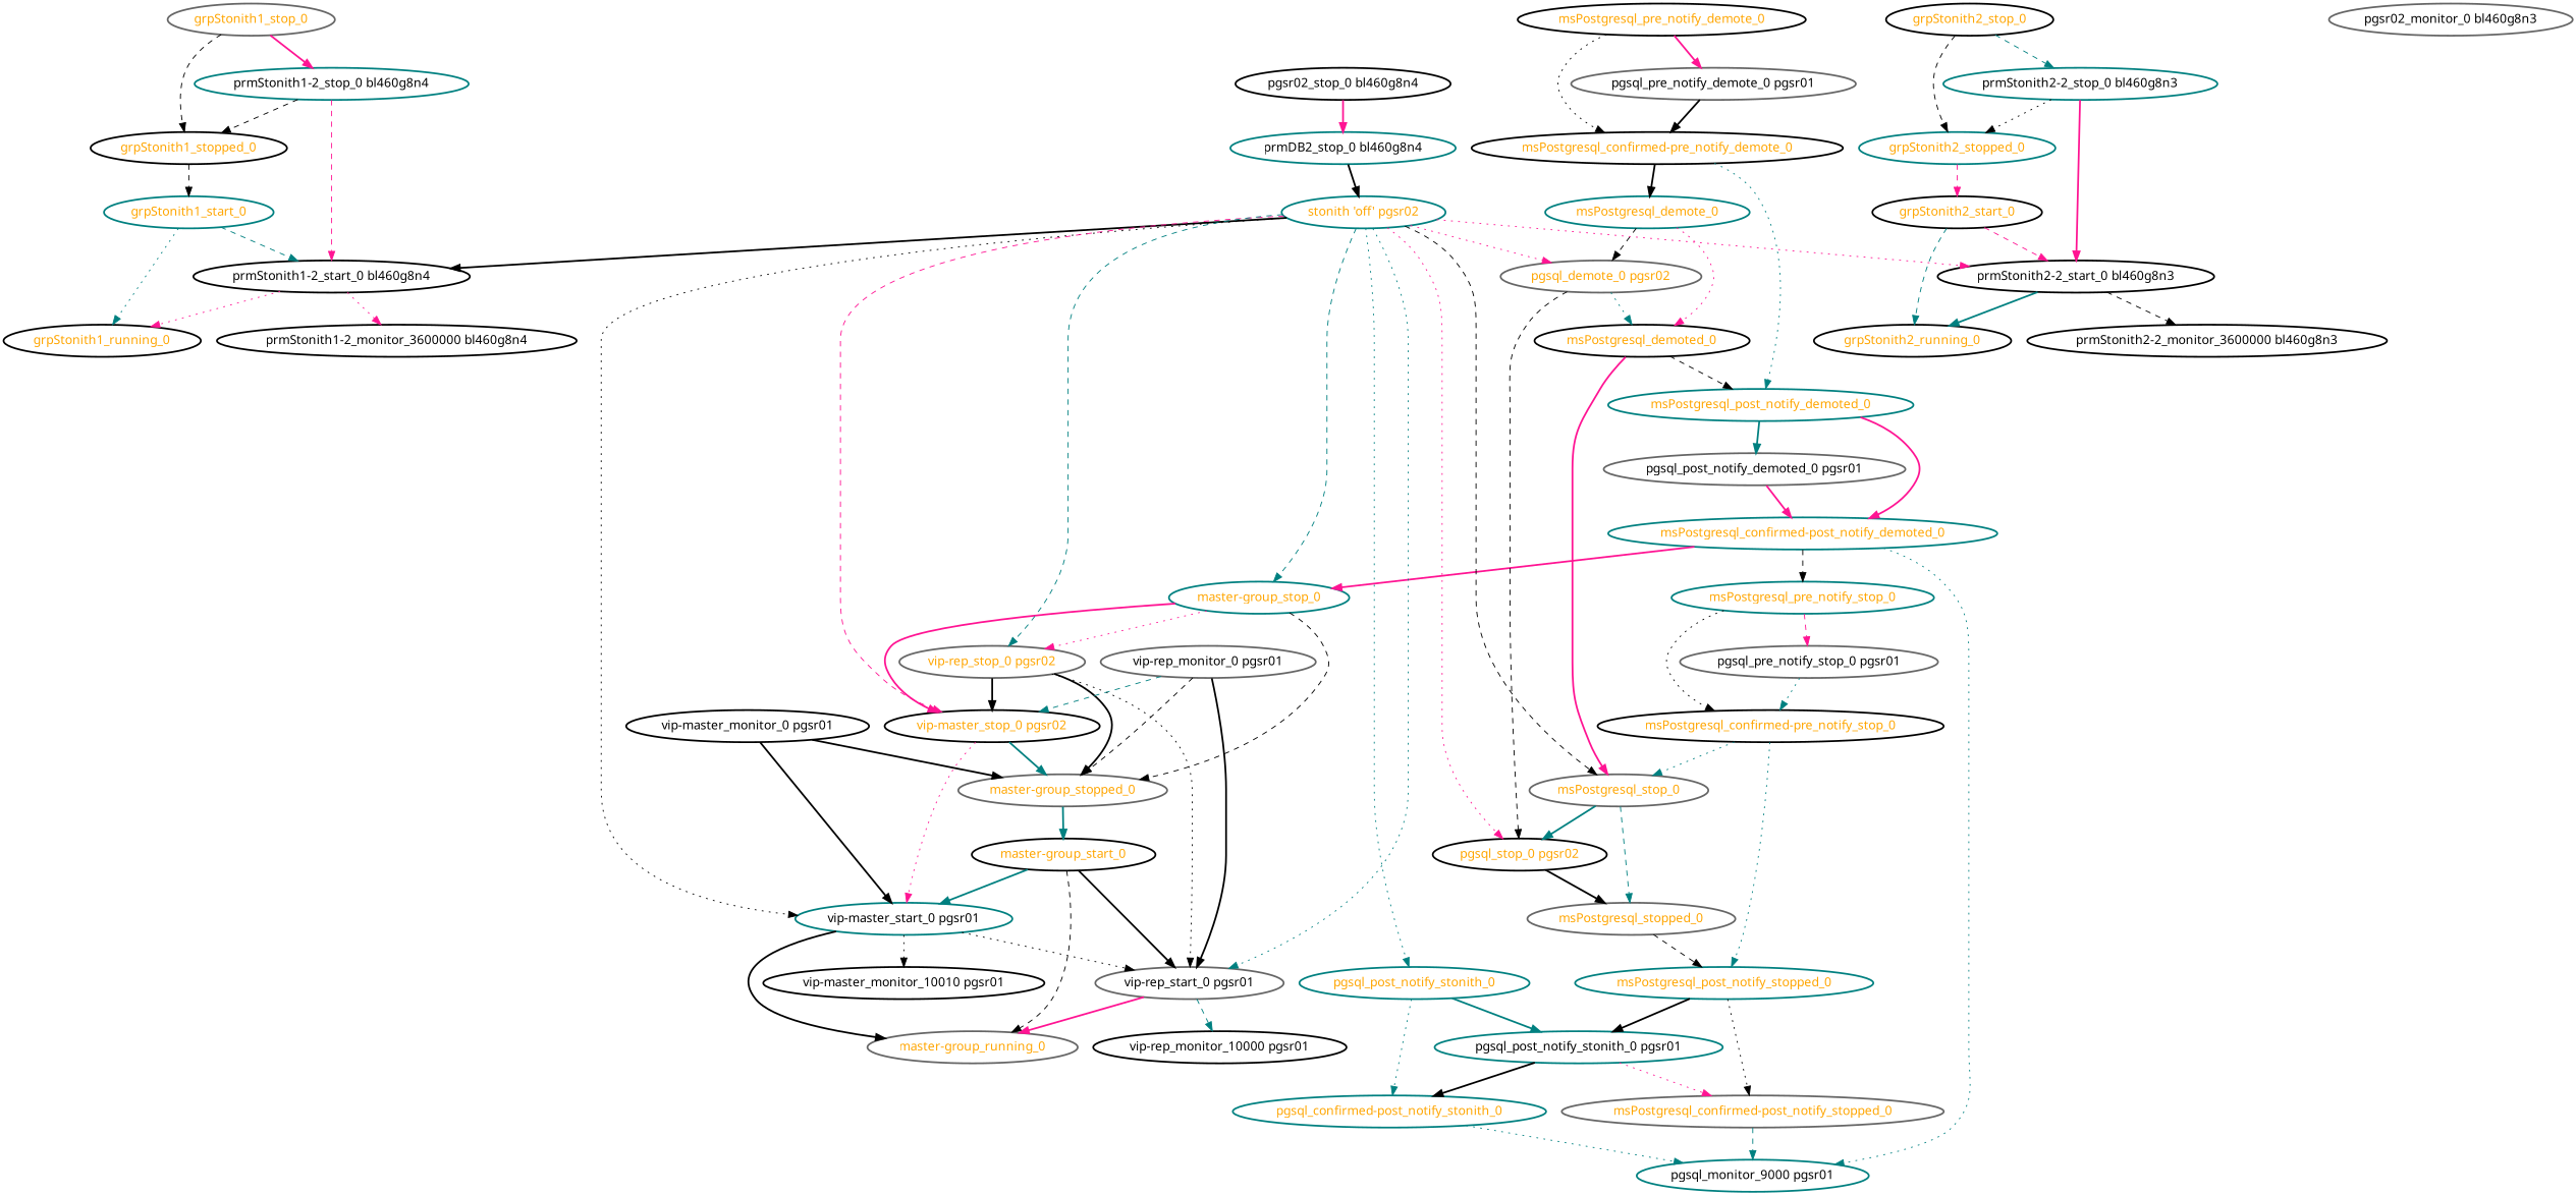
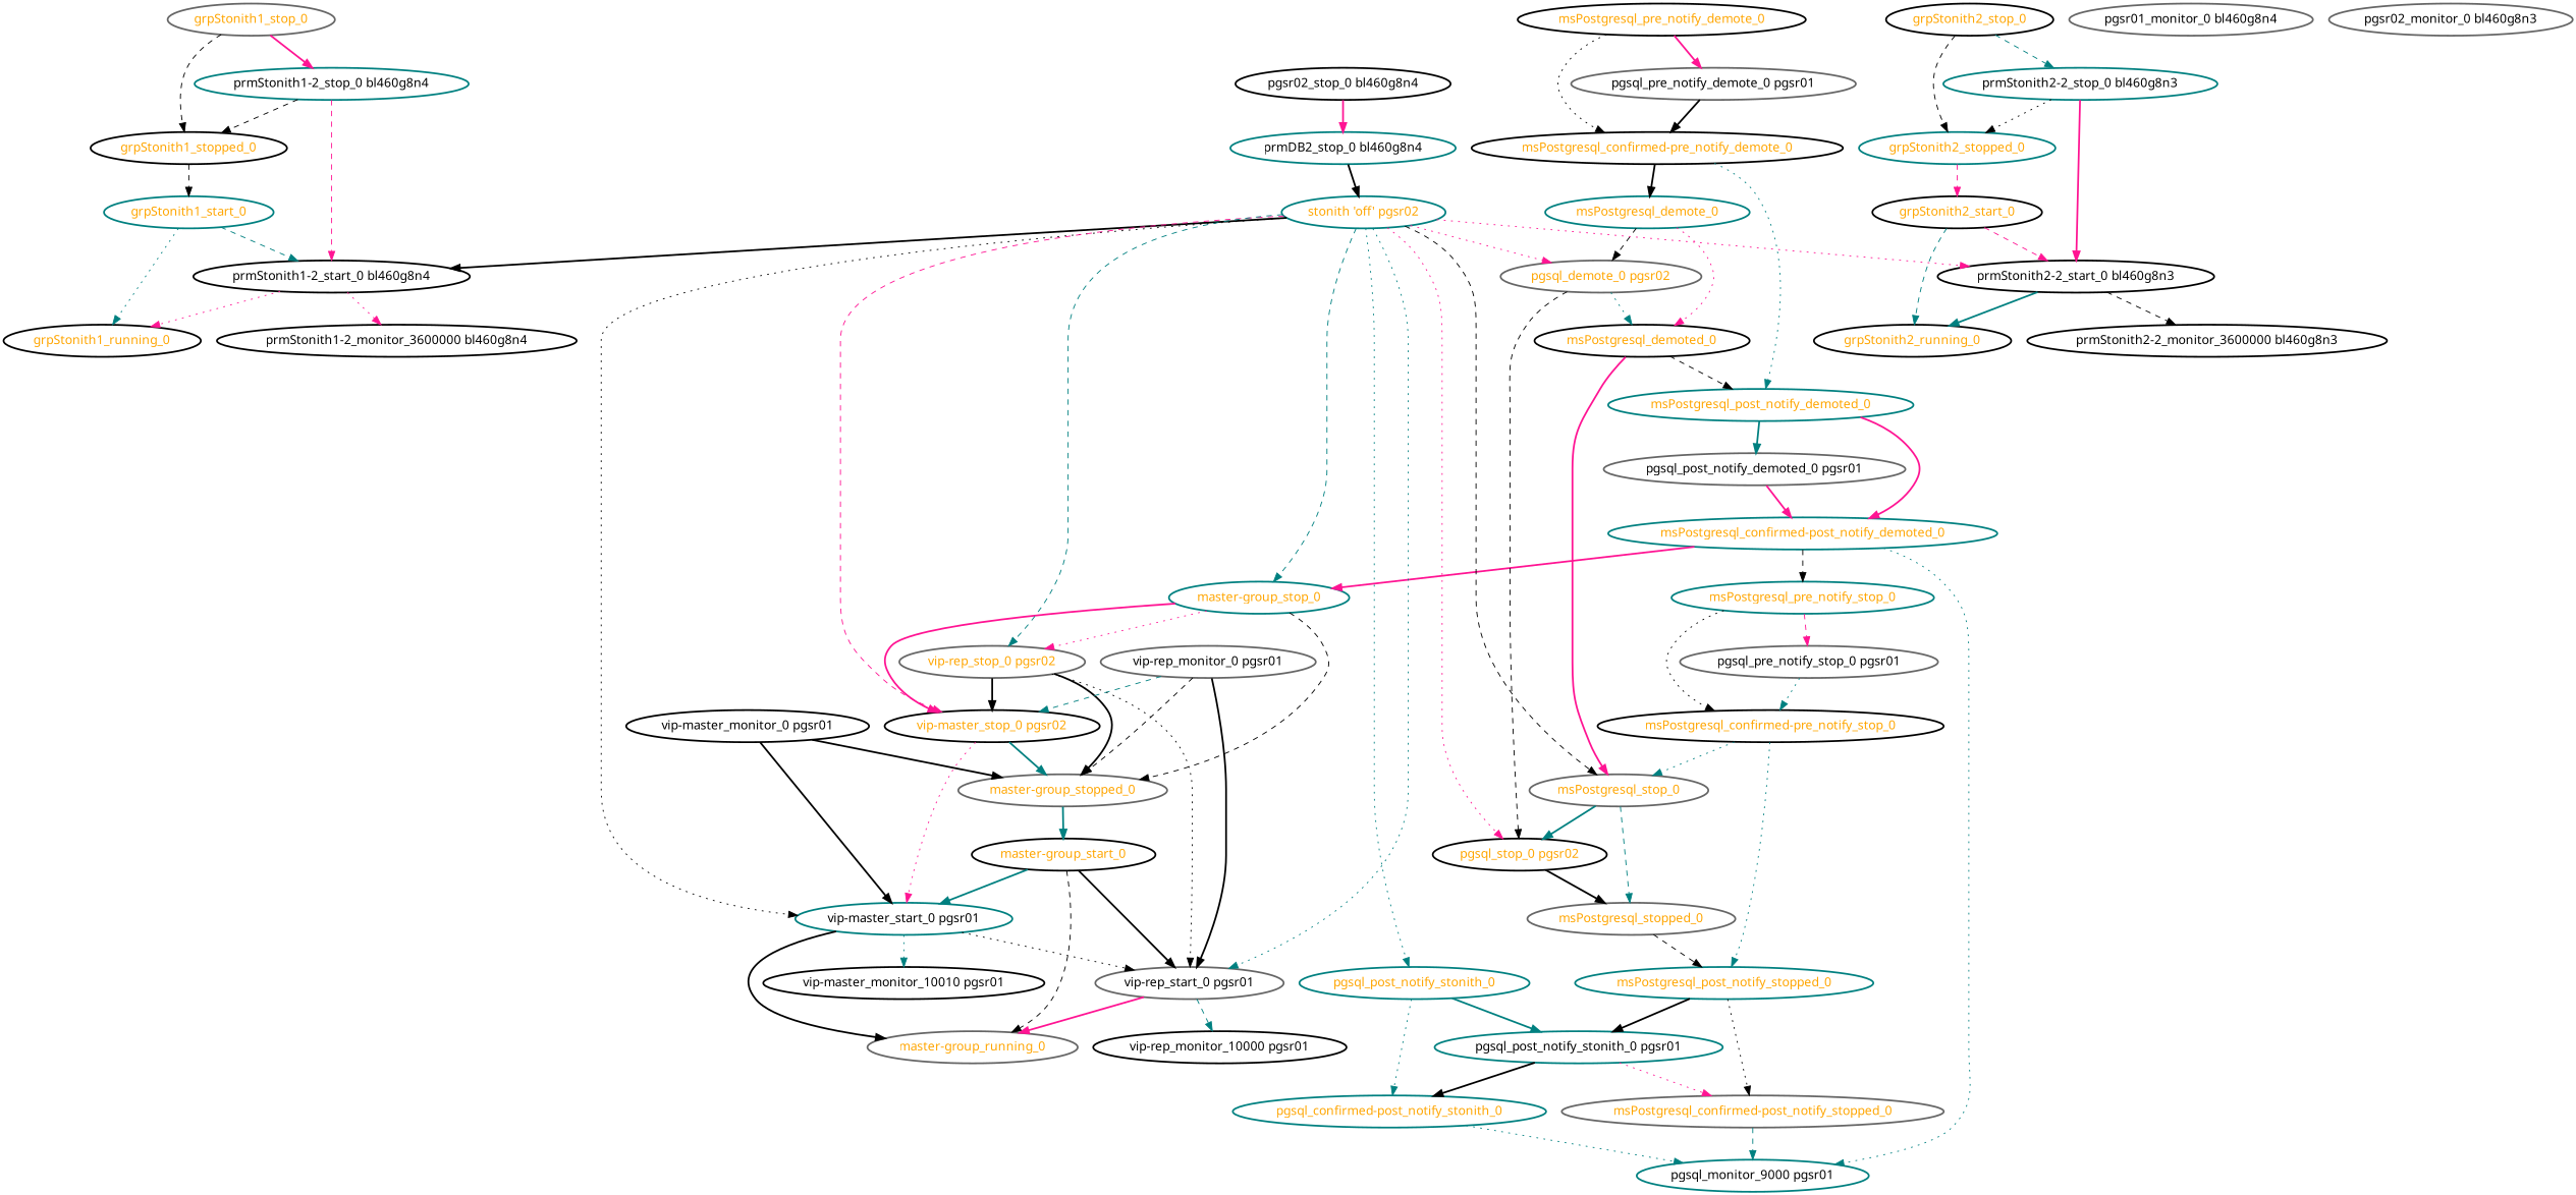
  digraph {
    fontname="Noto Sans"
    node [color=black fontcolor=orange fontname="Noto Sans" style=bold]
    edge [color=black fontname="Noto Sans" style=bold]
    grpStonith1_start_0 [color=teal]
    grpStonith1_running_0
    "prmStonith1-2_start_0 bl460g8n4" [fontcolor=black]
    "prmStonith1-2_monitor_3600000 bl460g8n4" [fontcolor=black]
    grpStonith1_stop_0 [color=gray40]
    grpStonith1_stopped_0
    "prmStonith1-2_stop_0 bl460g8n4" [color=teal fontcolor=black]
    grpStonith2_start_0
    grpStonith2_running_0
    "prmStonith2-2_start_0 bl460g8n3" [fontcolor=black]
    "prmStonith2-2_monitor_3600000 bl460g8n3" [fontcolor=black]
    grpStonith2_stopped_0 [color=teal]
    grpStonith2_stop_0
    "prmStonith2-2_stop_0 bl460g8n3" [color=teal fontcolor=black]
    "master-group_running_0" [color=gray40]
    "master-group_start_0"
    "vip-master_start_0 pgsr01" [color=teal fontcolor=black]
    "vip-rep_start_0 pgsr01" [color=gray40 fontcolor=black]
    n19 [fontcolor=black label="vip-master_monitor_10010 pgsr01"]
    "vip-rep_monitor_10000 pgsr01" [fontcolor=black]
    "master-group_stop_0" [color=teal]
    "master-group_stopped_0" [color=gray40]
    "vip-master_stop_0 pgsr02"
    "vip-rep_stop_0 pgsr02" [color=gray40]
    "msPostgresql_confirmed-post_notify_demoted_0" [color=teal]
    msPostgresql_pre_notify_stop_0 [color=teal]
    "pgsql_monitor_9000 pgsr01" [color=teal fontcolor=black]
    "msPostgresql_confirmed-pre_notify_stop_0"
    "pgsql_pre_notify_stop_0 pgsr01" [color=gray40 fontcolor=black]
    msPostgresql_post_notify_stopped_0 [color=teal]
    msPostgresql_stop_0 [color=gray40]
    "msPostgresql_confirmed-post_notify_stopped_0" [color=gray40]
    msPostgresql_demote_0 [color=teal]
    "msPostgresql_confirmed-pre_notify_demote_0"
    msPostgresql_post_notify_demoted_0 [color=teal]
    msPostgresql_demoted_0
    "pgsql_demote_0 pgsr02" [color=gray40]
    "pgsql_post_notify_demoted_0 pgsr01" [color=gray40 fontcolor=black]
    "pgsql_stop_0 pgsr02"
    "pgsql_post_notify_stonith_0 pgsr01" [color=teal fontcolor=black]
    msPostgresql_stopped_0 [color=gray40]
    "pgsql_confirmed-post_notify_stonith_0" [color=teal]
    msPostgresql_pre_notify_demote_0
    "pgsql_pre_notify_demote_0 pgsr01" [color=gray40 fontcolor=black]
    pgsql_post_notify_stonith_0 [color=teal]
+   "pgsr01_monitor_0 bl460g8n4" [color=gray40 fontcolor=black]
    "pgsr02_monitor_0 bl460g8n3" [color=gray40 fontcolor=black]
    "pgsr02_stop_0 bl460g8n4" [fontcolor=black]
    "prmDB2_stop_0 bl460g8n4" [color=teal fontcolor=black]
    "stonith 'off' pgsr02" [color=teal]
    "vip-master_monitor_0 pgsr01" [fontcolor=black]
    "vip-rep_monitor_0 pgsr01" [color=gray40 fontcolor=black]
    grpStonith1_start_0 -> grpStonith1_running_0 [color=teal style=dotted]
    grpStonith1_start_0 -> "prmStonith1-2_start_0 bl460g8n4" [color=teal style=dashed]
    "prmStonith1-2_start_0 bl460g8n4" -> grpStonith1_running_0 [color=deeppink style=dotted]
    "prmStonith1-2_start_0 bl460g8n4" -> "prmStonith1-2_monitor_3600000 bl460g8n4" [color=deeppink style=dotted]
    grpStonith1_stop_0 -> grpStonith1_stopped_0 [style=dashed]
    grpStonith1_stop_0 -> "prmStonith1-2_stop_0 bl460g8n4" [color=deeppink]
    grpStonith1_stopped_0 -> grpStonith1_start_0 [style=dashed]
    "prmStonith1-2_stop_0 bl460g8n4" -> "prmStonith1-2_start_0 bl460g8n4" [color=deeppink style=dashed]
    "prmStonith1-2_stop_0 bl460g8n4" -> grpStonith1_stopped_0 [style=dashed]
    grpStonith2_start_0 -> grpStonith2_running_0 [color=teal style=dashed]
    grpStonith2_start_0 -> "prmStonith2-2_start_0 bl460g8n3" [color=deeppink style=dashed]
    "prmStonith2-2_start_0 bl460g8n3" -> grpStonith2_running_0 [color=teal]
    "prmStonith2-2_start_0 bl460g8n3" -> "prmStonith2-2_monitor_3600000 bl460g8n3" [style=dashed]
    grpStonith2_stopped_0 -> grpStonith2_start_0 [color=deeppink style=dashed]
    grpStonith2_stop_0 -> grpStonith2_stopped_0 [style=dashed]
    grpStonith2_stop_0 -> "prmStonith2-2_stop_0 bl460g8n3" [color=teal style=dashed]
    "prmStonith2-2_stop_0 bl460g8n3" -> "prmStonith2-2_start_0 bl460g8n3" [color=deeppink]
    "prmStonith2-2_stop_0 bl460g8n3" -> grpStonith2_stopped_0 [style=dotted]
    "master-group_start_0" -> "master-group_running_0" [style=dashed]
    "master-group_start_0" -> "vip-master_start_0 pgsr01" [color=teal]
    "master-group_start_0" -> "vip-rep_start_0 pgsr01"
    "vip-master_start_0 pgsr01" -> "master-group_running_0"
    "vip-master_start_0 pgsr01" -> "vip-rep_start_0 pgsr01" [style=dotted]
-   "vip-master_start_0 pgsr01" -> n19 [style=dotted]
+   "vip-master_start_0 pgsr01" -> n19 [color=teal style=dotted]
    "vip-rep_start_0 pgsr01" -> "master-group_running_0" [color=deeppink]
    "vip-rep_start_0 pgsr01" -> "vip-rep_monitor_10000 pgsr01" [color=teal style=dashed]
    "master-group_stop_0" -> "master-group_stopped_0" [style=dashed]
    "master-group_stop_0" -> "vip-master_stop_0 pgsr02" [color=deeppink]
    "master-group_stop_0" -> "vip-rep_stop_0 pgsr02" [color=deeppink style=dotted]
    "master-group_stopped_0" -> "master-group_start_0" [color=teal]
    "vip-master_stop_0 pgsr02" -> "vip-master_start_0 pgsr01" [color=deeppink style=dotted]
    "vip-master_stop_0 pgsr02" -> "master-group_stopped_0" [color=teal]
    "vip-rep_stop_0 pgsr02" -> "vip-rep_start_0 pgsr01" [style=dotted]
    "vip-rep_stop_0 pgsr02" -> "master-group_stopped_0"
    "vip-rep_stop_0 pgsr02" -> "vip-master_stop_0 pgsr02"
    "msPostgresql_confirmed-post_notify_demoted_0" -> "master-group_stop_0" [color=deeppink]
    "msPostgresql_confirmed-post_notify_demoted_0" -> msPostgresql_pre_notify_stop_0 [style=dashed]
    "msPostgresql_confirmed-post_notify_demoted_0" -> "pgsql_monitor_9000 pgsr01" [color=teal style=dotted]
    msPostgresql_pre_notify_stop_0 -> "msPostgresql_confirmed-pre_notify_stop_0" [style=dotted]
    msPostgresql_pre_notify_stop_0 -> "pgsql_pre_notify_stop_0 pgsr01" [color=deeppink style=dashed]
    "msPostgresql_confirmed-pre_notify_stop_0" -> msPostgresql_post_notify_stopped_0 [color=teal style=dotted]
    "msPostgresql_confirmed-pre_notify_stop_0" -> msPostgresql_stop_0 [color=teal style=dotted]
    "pgsql_pre_notify_stop_0 pgsr01" -> "msPostgresql_confirmed-pre_notify_stop_0" [color=teal style=dotted]
    msPostgresql_post_notify_stopped_0 -> "msPostgresql_confirmed-post_notify_stopped_0" [style=dotted]
    msPostgresql_post_notify_stopped_0 -> "pgsql_post_notify_stonith_0 pgsr01"
    msPostgresql_stop_0 -> "pgsql_stop_0 pgsr02" [color=teal]
    msPostgresql_stop_0 -> msPostgresql_stopped_0 [color=teal style=dashed]
    "msPostgresql_confirmed-post_notify_stopped_0" -> "pgsql_monitor_9000 pgsr01" [color=teal style=dashed]
    msPostgresql_demote_0 -> msPostgresql_demoted_0 [color=deeppink style=dotted]
    msPostgresql_demote_0 -> "pgsql_demote_0 pgsr02" [style=dashed]
    "msPostgresql_confirmed-pre_notify_demote_0" -> msPostgresql_demote_0
    "msPostgresql_confirmed-pre_notify_demote_0" -> msPostgresql_post_notify_demoted_0 [color=teal style=dotted]
    msPostgresql_post_notify_demoted_0 -> "msPostgresql_confirmed-post_notify_demoted_0" [color=deeppink]
    msPostgresql_post_notify_demoted_0 -> "pgsql_post_notify_demoted_0 pgsr01" [color=teal]
    msPostgresql_demoted_0 -> msPostgresql_stop_0 [color=deeppink]
    msPostgresql_demoted_0 -> msPostgresql_post_notify_demoted_0 [style=dashed]
    "pgsql_demote_0 pgsr02" -> msPostgresql_demoted_0 [color=teal style=dotted]
    "pgsql_demote_0 pgsr02" -> "pgsql_stop_0 pgsr02" [style=dashed]
    "pgsql_post_notify_demoted_0 pgsr01" -> "msPostgresql_confirmed-post_notify_demoted_0" [color=deeppink]
    "pgsql_stop_0 pgsr02" -> msPostgresql_stopped_0
    "pgsql_post_notify_stonith_0 pgsr01" -> "msPostgresql_confirmed-post_notify_stopped_0" [color=deeppink style=dotted]
    "pgsql_post_notify_stonith_0 pgsr01" -> "pgsql_confirmed-post_notify_stonith_0"
    msPostgresql_stopped_0 -> msPostgresql_post_notify_stopped_0 [style=dashed]
    "pgsql_confirmed-post_notify_stonith_0" -> "pgsql_monitor_9000 pgsr01" [color=teal style=dotted]
    msPostgresql_pre_notify_demote_0 -> "msPostgresql_confirmed-pre_notify_demote_0" [style=dotted]
    msPostgresql_pre_notify_demote_0 -> "pgsql_pre_notify_demote_0 pgsr01" [color=deeppink]
    "pgsql_pre_notify_demote_0 pgsr01" -> "msPostgresql_confirmed-pre_notify_demote_0"
    pgsql_post_notify_stonith_0 -> "pgsql_post_notify_stonith_0 pgsr01" [color=teal]
    pgsql_post_notify_stonith_0 -> "pgsql_confirmed-post_notify_stonith_0" [color=teal style=dotted]
    "pgsr02_stop_0 bl460g8n4" -> "prmDB2_stop_0 bl460g8n4" [color=deeppink]
    "prmDB2_stop_0 bl460g8n4" -> "stonith 'off' pgsr02"
    "stonith 'off' pgsr02" -> "prmStonith1-2_start_0 bl460g8n4"
    "stonith 'off' pgsr02" -> "prmStonith2-2_start_0 bl460g8n3" [color=deeppink style=dotted]
    "stonith 'off' pgsr02" -> "vip-master_start_0 pgsr01" [style=dotted]
    "stonith 'off' pgsr02" -> "vip-rep_start_0 pgsr01" [color=teal style=dotted]
    "stonith 'off' pgsr02" -> "master-group_stop_0" [color=teal style=dashed]
    "stonith 'off' pgsr02" -> "vip-master_stop_0 pgsr02" [color=deeppink style=dashed]
    "stonith 'off' pgsr02" -> "vip-rep_stop_0 pgsr02" [color=teal style=dashed]
    "stonith 'off' pgsr02" -> msPostgresql_stop_0 [style=dashed]
    "stonith 'off' pgsr02" -> "pgsql_demote_0 pgsr02" [color=deeppink style=dotted]
    "stonith 'off' pgsr02" -> "pgsql_stop_0 pgsr02" [color=deeppink style=dotted]
    "stonith 'off' pgsr02" -> pgsql_post_notify_stonith_0 [color=teal style=dotted]
    "vip-master_monitor_0 pgsr01" -> "vip-master_start_0 pgsr01"
    "vip-master_monitor_0 pgsr01" -> "master-group_stopped_0"
    "vip-rep_monitor_0 pgsr01" -> "vip-rep_start_0 pgsr01"
    "vip-rep_monitor_0 pgsr01" -> "master-group_stopped_0" [style=dashed]
    "vip-rep_monitor_0 pgsr01" -> "vip-master_stop_0 pgsr02" [color=teal style=dashed]
  }
